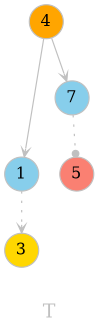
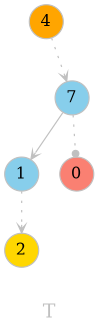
  digraph {
    fontcolor=grey
    fontsize=16
    label=T
    node [color=grey fillcolor=skyblue fixedsize=true fontsize=14 shape=circle style=filled]
    edge [arrowhead=vee arrowsize=0.7 color=grey fontcolor=grey fontsize=12 style=dotted]
    1 [width=0.4]
-   3 [fillcolor=gold width=0.4]
+   3 [fillcolor=gold width=0.4 label=2]
    n3 [label=7 width=0.4]
-   0 [fillcolor=salmon width=0.4 label=5]
+   0 [fillcolor=salmon width=0.4]
    4 [fillcolor=orange width=0.4]
    1 -> 3
-   4 -> 1 [style=solid]
+   n3 -> 1 [style=solid]
    n3 -> 0 [arrowhead=dot]
-   4 -> n3 [style=solid]
+   4 -> n3
  }
